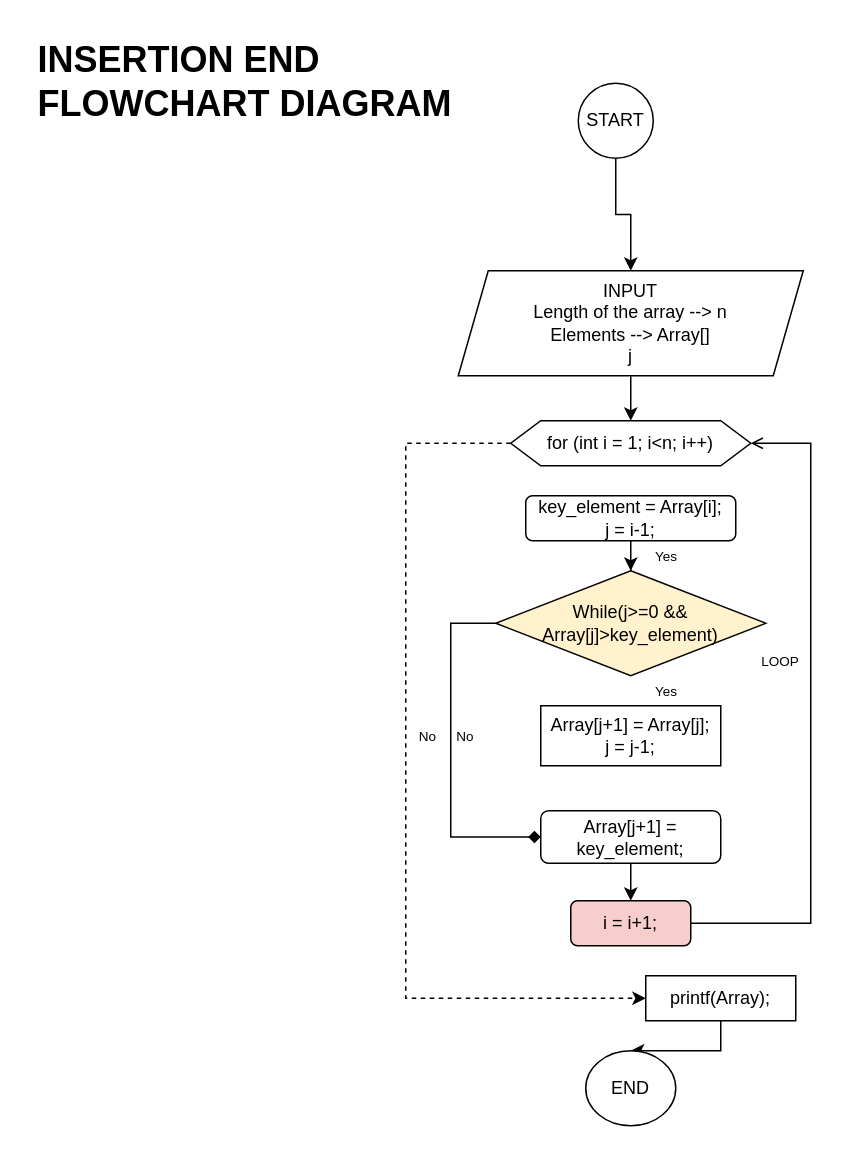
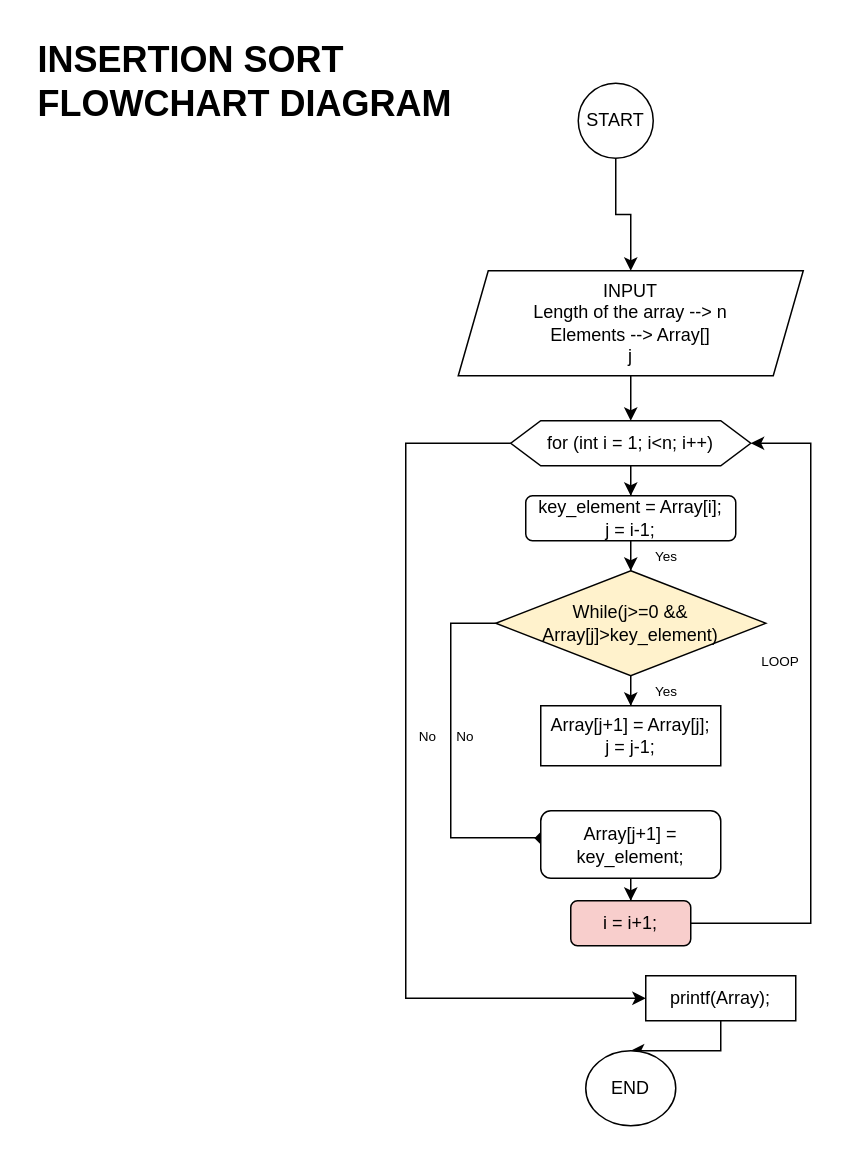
  <mxCell id="0" />
  <mxCell id="1" parent="0" />
  <mxCell id="2" style="edgeStyle=orthogonalEdgeStyle;rounded=0;orthogonalLoop=1;jettySize=auto;html=1;entryX=0.5;entryY=0;entryDx=0;entryDy=0;" edge="1" parent="1" source="3" target="5"><mxGeometry relative="1" as="geometry" /></mxCell>
  <mxCell id="3" value="START" style="ellipse;whiteSpace=wrap;html=1;aspect=fixed;" vertex="1" parent="1"><mxGeometry x="385" y="55" width="50" height="50" as="geometry" /></mxCell>
  <mxCell id="4" style="edgeStyle=orthogonalEdgeStyle;rounded=0;orthogonalLoop=1;jettySize=auto;html=1;entryX=0.5;entryY=0;entryDx=0;entryDy=0;" edge="1" parent="1" source="5" target="9"><mxGeometry relative="1" as="geometry"><mxPoint x="420" y="280" as="targetPoint" /></mxGeometry></mxCell>
  <mxCell id="5" value="INPUT&lt;br&gt;Length of the array --&amp;gt; n&lt;br&gt;Elements --&amp;gt; Array[]&lt;br&gt;j" style="shape=parallelogram;perimeter=parallelogramPerimeter;whiteSpace=wrap;html=1;fixedSize=1;align=center;" vertex="1" parent="1"><mxGeometry x="305" y="180" width="230" height="70" as="geometry" /></mxCell>
- <mxCell id="6" value="&lt;h1&gt;INSERTION END FLOWCHART DIAGRAM&lt;/h1&gt;" style="text;html=1;strokeColor=none;fillColor=none;spacing=5;spacingTop=-20;whiteSpace=wrap;overflow=hidden;rounded=0;" vertex="1" parent="1"><mxGeometry x="20" y="20" width="300" height="120" as="geometry" /></mxCell>
- <mxCell id="8" style="edgeStyle=orthogonalEdgeStyle;rounded=0;orthogonalLoop=1;jettySize=auto;html=1;entryX=0;entryY=0.5;entryDx=0;entryDy=0;dashed=1;" edge="1" parent="1" source="9" target="25"><mxGeometry relative="1" as="geometry"><Array as="points"><mxPoint x="270" y="295" /><mxPoint x="270" y="665" /></Array></mxGeometry></mxCell>
+ <mxCell id="6" value="&lt;h1&gt;INSERTION SORT FLOWCHART DIAGRAM&lt;/h1&gt;" style="text;html=1;strokeColor=none;fillColor=none;spacing=5;spacingTop=-20;whiteSpace=wrap;overflow=hidden;rounded=0;" vertex="1" parent="1"><mxGeometry x="20" y="20" width="300" height="120" as="geometry" /></mxCell>
+ <mxCell id="7" style="edgeStyle=orthogonalEdgeStyle;rounded=0;orthogonalLoop=1;jettySize=auto;html=1;entryX=0.5;entryY=0;entryDx=0;entryDy=0;" edge="1" parent="1" source="9" target="11"><mxGeometry relative="1" as="geometry" /></mxCell>
+ <mxCell id="8" style="edgeStyle=orthogonalEdgeStyle;rounded=0;orthogonalLoop=1;jettySize=auto;html=1;entryX=0;entryY=0.5;entryDx=0;entryDy=0;" edge="1" parent="1" source="9" target="25"><mxGeometry relative="1" as="geometry"><Array as="points"><mxPoint x="270" y="295" /><mxPoint x="270" y="665" /></Array></mxGeometry></mxCell>
  <mxCell id="9" value="for (int i = 1; i&amp;lt;n; i++)" style="shape=hexagon;perimeter=hexagonPerimeter2;whiteSpace=wrap;html=1;fixedSize=1;" vertex="1" parent="1"><mxGeometry x="340" y="280" width="160" height="30" as="geometry" /></mxCell>
  <mxCell id="10" style="edgeStyle=orthogonalEdgeStyle;rounded=0;orthogonalLoop=1;jettySize=auto;html=1;" edge="1" parent="1" source="11" target="14"><mxGeometry relative="1" as="geometry" /></mxCell>
  <mxCell id="11" value="key_element = Array[i];&lt;br&gt;j = i-1;" style="rounded=1;whiteSpace=wrap;html=1;" vertex="1" parent="1"><mxGeometry x="350" y="330" width="140" height="30" as="geometry" /></mxCell>
+ <mxCell id="12" style="edgeStyle=orthogonalEdgeStyle;rounded=0;orthogonalLoop=1;jettySize=auto;html=1;entryX=0.5;entryY=0;entryDx=0;entryDy=0;" edge="1" parent="1" source="14" target="15"><mxGeometry relative="1" as="geometry" /></mxCell>
  <mxCell id="13" style="edgeStyle=orthogonalEdgeStyle;rounded=0;orthogonalLoop=1;jettySize=auto;html=1;entryX=0;entryY=0.5;entryDx=0;entryDy=0;endArrow=diamond;" edge="1" parent="1" source="14" target="17"><mxGeometry relative="1" as="geometry"><Array as="points"><mxPoint x="300" y="415" /><mxPoint x="300" y="558" /></Array></mxGeometry></mxCell>
  <mxCell id="14" value="While(j&amp;gt;=0 &amp;amp;&amp;amp; Array[j]&amp;gt;key_element)" style="rhombus;whiteSpace=wrap;html=1;fillColor=#fff2cc;" vertex="1" parent="1"><mxGeometry x="330" y="380" width="180" height="70" as="geometry" /></mxCell>
  <mxCell id="15" value="Array[j+1] = Array[j];&lt;br&gt;j = j-1;" style="whiteSpace=wrap;html=1;rounded=0;" vertex="1" parent="1"><mxGeometry x="360" y="470" width="120" height="40" as="geometry" /></mxCell>
  <mxCell id="16" style="edgeStyle=orthogonalEdgeStyle;rounded=0;orthogonalLoop=1;jettySize=auto;html=1;" edge="1" parent="1" source="17" target="22"><mxGeometry relative="1" as="geometry" /></mxCell>
- <mxCell id="17" value="Array[j+1] = key_element;" style="rounded=1;whiteSpace=wrap;html=1;" vertex="1" parent="1"><mxGeometry x="360" y="540" width="120" height="35" as="geometry" /></mxCell>
+ <mxCell id="17" value="Array[j+1] = key_element;" style="rounded=1;whiteSpace=wrap;html=1;" vertex="1" parent="1"><mxGeometry x="360" y="540" width="120" height="45" as="geometry" /></mxCell>
  <mxCell id="18" value="&lt;font style=&quot;font-size: 9px&quot;&gt;Yes&lt;/font&gt;" style="text;html=1;strokeColor=none;fillColor=none;align=center;verticalAlign=middle;whiteSpace=wrap;rounded=0;" vertex="1" parent="1"><mxGeometry x="424" y="360" width="40" height="20" as="geometry" /></mxCell>
  <mxCell id="19" value="&lt;font style=&quot;font-size: 9px&quot;&gt;Yes&lt;/font&gt;" style="text;html=1;strokeColor=none;fillColor=none;align=center;verticalAlign=middle;whiteSpace=wrap;rounded=0;" vertex="1" parent="1"><mxGeometry x="424" y="450" width="40" height="20" as="geometry" /></mxCell>
  <mxCell id="20" value="&lt;font style=&quot;font-size: 9px&quot;&gt;No&lt;/font&gt;" style="text;html=1;strokeColor=none;fillColor=none;align=center;verticalAlign=middle;whiteSpace=wrap;rounded=0;" vertex="1" parent="1"><mxGeometry x="290" y="480" width="40" height="20" as="geometry" /></mxCell>
- <mxCell id="21" style="edgeStyle=orthogonalEdgeStyle;rounded=0;orthogonalLoop=1;jettySize=auto;html=1;entryX=1;entryY=0.5;entryDx=0;entryDy=0;endArrow=open;" edge="1" parent="1" source="22" target="9"><mxGeometry relative="1" as="geometry"><Array as="points"><mxPoint x="540" y="615" /><mxPoint x="540" y="295" /></Array></mxGeometry></mxCell>
+ <mxCell id="21" style="edgeStyle=orthogonalEdgeStyle;rounded=0;orthogonalLoop=1;jettySize=auto;html=1;entryX=1;entryY=0.5;entryDx=0;entryDy=0;" edge="1" parent="1" source="22" target="9"><mxGeometry relative="1" as="geometry"><Array as="points"><mxPoint x="540" y="615" /><mxPoint x="540" y="295" /></Array></mxGeometry></mxCell>
  <mxCell id="22" value="i = i+1;" style="rounded=1;whiteSpace=wrap;html=1;fillColor=#f8cecc;" vertex="1" parent="1"><mxGeometry x="380" y="600" width="80" height="30" as="geometry" /></mxCell>
  <mxCell id="23" value="&lt;font style=&quot;font-size: 9px&quot;&gt;LOOP&lt;/font&gt;" style="text;html=1;strokeColor=none;fillColor=none;align=center;verticalAlign=middle;whiteSpace=wrap;rounded=0;" vertex="1" parent="1"><mxGeometry x="500" y="430" width="40" height="20" as="geometry" /></mxCell>
  <mxCell id="24" style="edgeStyle=orthogonalEdgeStyle;rounded=0;orthogonalLoop=1;jettySize=auto;html=1;entryX=0.5;entryY=0;entryDx=0;entryDy=0;" edge="1" parent="1" source="25" target="27"><mxGeometry relative="1" as="geometry" /></mxCell>
  <mxCell id="25" value="printf(Array);" style="whiteSpace=wrap;html=1;" vertex="1" parent="1"><mxGeometry x="430" y="650" width="100" height="30" as="geometry" /></mxCell>
  <mxCell id="26" value="&lt;font style=&quot;font-size: 9px&quot;&gt;No&lt;/font&gt;" style="text;html=1;strokeColor=none;fillColor=none;align=center;verticalAlign=middle;whiteSpace=wrap;rounded=0;" vertex="1" parent="1"><mxGeometry x="265" y="480" width="40" height="20" as="geometry" /></mxCell>
  <mxCell id="27" value="END" style="ellipse;whiteSpace=wrap;html=1;" vertex="1" parent="1"><mxGeometry x="390" y="700" width="60" height="50" as="geometry" /></mxCell>
